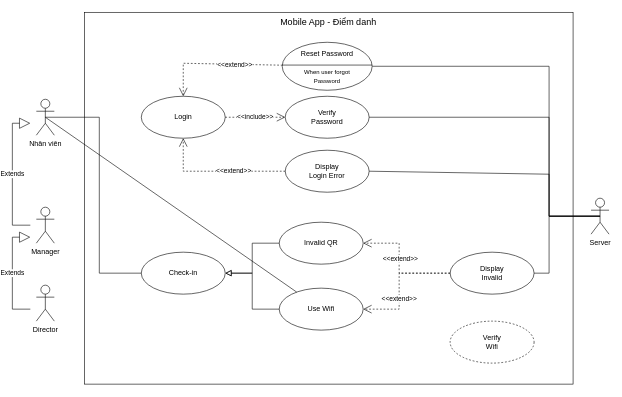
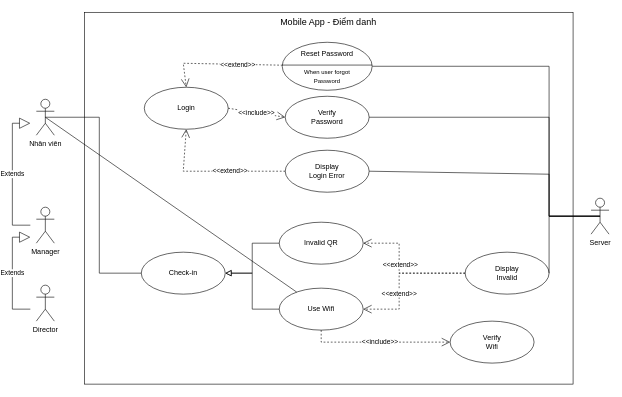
  <mxCell id="0" />
  <mxCell id="1" parent="0" />
  <mxCell id="2" value="" style="rounded=0;whiteSpace=wrap;html=1;container=0;" parent="1" vertex="1"><mxGeometry x="140" y="20" width="815" height="620" as="geometry" /></mxCell>
- <mxCell id="3" value="Login" style="ellipse;whiteSpace=wrap;html=1;container=0;" parent="1" vertex="1"><mxGeometry x="235" y="160" width="140" height="70" as="geometry" /></mxCell>
+ <mxCell id="3" value="Login" style="ellipse;whiteSpace=wrap;html=1;container=0;" parent="1" vertex="1"><mxGeometry x="240" y="145" width="140" height="70" as="geometry" /></mxCell>
  <mxCell id="4" value="&lt;font style=&quot;font-size: 15px;&quot;&gt;&amp;nbsp;Mobile App - Điểm danh&lt;/font&gt;" style="text;strokeColor=none;fillColor=none;spacingLeft=4;spacingRight=4;overflow=hidden;rotatable=0;points=[[0,0.5],[1,0.5]];portConstraint=eastwest;fontSize=12;whiteSpace=wrap;html=1;align=center;container=0;" parent="1" vertex="1"><mxGeometry x="135" y="20" width="820" height="30" as="geometry" /></mxCell>
  <mxCell id="5" value="Director" style="shape=umlActor;verticalLabelPosition=bottom;verticalAlign=top;html=1;container=0;" parent="1" vertex="1"><mxGeometry x="60" y="475" width="30" height="60" as="geometry" /></mxCell>
  <mxCell id="6" value="Nhân viên" style="shape=umlActor;verticalLabelPosition=bottom;verticalAlign=top;html=1;container=0;" parent="1" vertex="1"><mxGeometry x="60" y="165" width="30" height="60" as="geometry" /></mxCell>
  <mxCell id="7" value="Manager" style="shape=umlActor;verticalLabelPosition=bottom;verticalAlign=top;html=1;container=0;" parent="1" vertex="1"><mxGeometry x="60" y="345" width="30" height="60" as="geometry" /></mxCell>
  <mxCell id="8" value="Extends" style="endArrow=block;endSize=16;endFill=0;html=1;rounded=0;" parent="1" edge="1"><mxGeometry width="160" relative="1" as="geometry"><mxPoint x="50" y="375" as="sourcePoint" /><mxPoint x="50" y="205" as="targetPoint" /><Array as="points"><mxPoint x="20" y="375" /><mxPoint x="20" y="205" /></Array></mxGeometry></mxCell>
  <mxCell id="9" value="Extends" style="endArrow=block;endSize=16;endFill=0;html=1;rounded=0;" parent="1" edge="1"><mxGeometry width="160" relative="1" as="geometry"><mxPoint x="50" y="515" as="sourcePoint" /><mxPoint x="50" y="395" as="targetPoint" /><Array as="points"><mxPoint x="20" y="515" /><mxPoint x="20" y="395" /></Array></mxGeometry></mxCell>
  <mxCell id="10" value="Server" style="shape=umlActor;verticalLabelPosition=bottom;verticalAlign=top;html=1;container=0;" parent="1" vertex="1"><mxGeometry x="985" y="330" width="30" height="60" as="geometry" /></mxCell>
  <mxCell id="11" value="Verify&lt;br&gt;Password" style="ellipse;whiteSpace=wrap;html=1;container=0;" parent="1" vertex="1"><mxGeometry x="475" y="160" width="140" height="70" as="geometry" /></mxCell>
  <mxCell id="12" value="Display&lt;br&gt;Login Error" style="ellipse;whiteSpace=wrap;html=1;container=0;" parent="1" vertex="1"><mxGeometry x="475" y="250" width="140" height="70" as="geometry" /></mxCell>
  <mxCell id="13" value="&amp;lt;&amp;lt;extend&amp;gt;&amp;gt;" style="endArrow=open;endSize=12;dashed=1;html=1;rounded=0;exitX=0;exitY=0.5;exitDx=0;exitDy=0;entryX=0.5;entryY=1;entryDx=0;entryDy=0;" parent="1" source="12" target="3" edge="1"><mxGeometry x="-0.232" width="160" relative="1" as="geometry"><mxPoint x="435" y="290" as="sourcePoint" /><mxPoint x="595" y="290" as="targetPoint" /><Array as="points"><mxPoint x="305" y="285" /></Array><mxPoint as="offset" /></mxGeometry></mxCell>
  <mxCell id="14" value="Check-in" style="ellipse;whiteSpace=wrap;html=1;container=0;" parent="1" vertex="1"><mxGeometry x="235" y="420" width="140" height="70" as="geometry" /></mxCell>
  <mxCell id="15" value="Invalid QR" style="ellipse;whiteSpace=wrap;html=1;container=0;" parent="1" vertex="1"><mxGeometry x="465" y="370" width="140" height="70" as="geometry" /></mxCell>
  <mxCell id="16" value="Use Wifi" style="ellipse;whiteSpace=wrap;html=1;container=0;" parent="1" vertex="1"><mxGeometry x="465" y="480" width="140" height="70" as="geometry" /></mxCell>
- <mxCell id="17" value="Display&lt;br&gt;Invalid" style="ellipse;whiteSpace=wrap;html=1;container=0;" parent="1" vertex="1"><mxGeometry x="750" y="420" width="140" height="70" as="geometry" /></mxCell>
+ <mxCell id="17" value="Display&lt;br&gt;Invalid" style="ellipse;whiteSpace=wrap;html=1;container=0;" parent="1" vertex="1"><mxGeometry x="775" y="420" width="140" height="70" as="geometry" /></mxCell>
  <mxCell id="18" value="&amp;lt;&amp;lt;extend&amp;gt;&amp;gt;" style="endArrow=open;endSize=12;dashed=1;html=1;rounded=0;exitX=0;exitY=0.5;exitDx=0;exitDy=0;entryX=1;entryY=0.5;entryDx=0;entryDy=0;" parent="1" source="17" target="16" edge="1"><mxGeometry x="0.251" width="160" relative="1" as="geometry"><mxPoint x="485" y="390" as="sourcePoint" /><mxPoint x="645" y="390" as="targetPoint" /><Array as="points"><mxPoint x="665" y="455" /><mxPoint x="665" y="515" /></Array><mxPoint as="offset" /></mxGeometry></mxCell>
  <mxCell id="19" value="" style="endArrow=open;endSize=12;dashed=1;html=1;rounded=0;exitX=0;exitY=0.5;exitDx=0;exitDy=0;entryX=1;entryY=0.5;entryDx=0;entryDy=0;" parent="1" source="17" target="15" edge="1"><mxGeometry x="0.114" width="160" relative="1" as="geometry"><mxPoint x="760" y="395" as="sourcePoint" /><mxPoint x="645" y="445" as="targetPoint" /><Array as="points"><mxPoint x="665" y="455" /><mxPoint x="665" y="405" /></Array><mxPoint as="offset" /></mxGeometry></mxCell>
  <mxCell id="20" value="&amp;lt;&amp;lt;extend&amp;gt;&amp;gt;" style="edgeLabel;html=1;align=center;verticalAlign=middle;resizable=0;points=[];container=0;" parent="19" vertex="1" connectable="0"><mxGeometry x="0.126" y="-1" relative="1" as="geometry"><mxPoint as="offset" /></mxGeometry></mxCell>
- <mxCell id="21" value="Verify&lt;br&gt;Wifi" style="ellipse;whiteSpace=wrap;html=1;container=0;dashed=1;" parent="1" vertex="1"><mxGeometry x="750" y="535" width="140" height="70" as="geometry" /></mxCell>
+ <mxCell id="21" value="Verify&lt;br&gt;Wifi" style="ellipse;whiteSpace=wrap;html=1;container=0;" parent="1" vertex="1"><mxGeometry x="750" y="535" width="140" height="70" as="geometry" /></mxCell>
+ <mxCell id="22" value="&amp;lt;&amp;lt;include&amp;gt;&amp;gt;" style="endArrow=open;endSize=12;dashed=1;html=1;rounded=0;exitX=0.5;exitY=1;exitDx=0;exitDy=0;entryX=0;entryY=0.5;entryDx=0;entryDy=0;" parent="1" source="16" target="21" edge="1"><mxGeometry width="160" relative="1" as="geometry"><mxPoint x="455" y="390" as="sourcePoint" /><mxPoint x="615" y="390" as="targetPoint" /><Array as="points"><mxPoint x="535" y="570" /></Array></mxGeometry></mxCell>
  <mxCell id="23" value="&amp;lt;&amp;lt;include&amp;gt;&amp;gt;" style="endArrow=open;endSize=12;dashed=1;html=1;rounded=0;exitX=1;exitY=0.5;exitDx=0;exitDy=0;entryX=0;entryY=0.5;entryDx=0;entryDy=0;" parent="1" source="3" target="11" edge="1"><mxGeometry width="160" relative="1" as="geometry"><mxPoint x="365" y="250" as="sourcePoint" /><mxPoint x="525" y="250" as="targetPoint" /><Array as="points" /><mxPoint as="offset" /></mxGeometry></mxCell>
  <mxCell id="24" value="" style="endArrow=none;html=1;rounded=0;entryX=1;entryY=0.5;entryDx=0;entryDy=0;exitX=0.5;exitY=0.5;exitDx=0;exitDy=0;exitPerimeter=0;" parent="1" source="10" target="11" edge="1"><mxGeometry width="50" height="50" relative="1" as="geometry"><mxPoint x="1000" y="330" as="sourcePoint" /><mxPoint x="435" y="350" as="targetPoint" /><Array as="points"><mxPoint x="915" y="360" /><mxPoint x="915" y="195" /></Array></mxGeometry></mxCell>
  <mxCell id="25" value="" style="endArrow=none;html=1;rounded=0;exitX=0.5;exitY=0.5;exitDx=0;exitDy=0;exitPerimeter=0;" parent="1" source="6" target="16" edge="1"><mxGeometry width="50" height="50" relative="1" as="geometry"><mxPoint x="385" y="400" as="sourcePoint" /><mxPoint x="435" y="350" as="targetPoint" /></mxGeometry></mxCell>
  <mxCell id="26" value="" style="endArrow=none;html=1;rounded=0;exitX=0.5;exitY=0.5;exitDx=0;exitDy=0;exitPerimeter=0;entryX=0;entryY=0.5;entryDx=0;entryDy=0;" parent="1" source="6" target="14" edge="1"><mxGeometry width="50" height="50" relative="1" as="geometry"><mxPoint x="545" y="390" as="sourcePoint" /><mxPoint x="595" y="340" as="targetPoint" /><Array as="points"><mxPoint x="165" y="195" /><mxPoint x="165" y="455" /></Array></mxGeometry></mxCell>
  <mxCell id="27" value="" style="endArrow=none;html=1;rounded=0;exitX=0.5;exitY=0.5;exitDx=0;exitDy=0;exitPerimeter=0;entryX=1;entryY=0.5;entryDx=0;entryDy=0;" parent="1" source="10" target="17" edge="1"><mxGeometry width="50" height="50" relative="1" as="geometry"><mxPoint x="965" y="500" as="sourcePoint" /><mxPoint x="1015" y="450" as="targetPoint" /><Array as="points"><mxPoint x="915" y="360" /><mxPoint x="915" y="455" /></Array></mxGeometry></mxCell>
  <mxCell id="28" value="&amp;lt;&amp;lt;extend&amp;gt;&amp;gt;" style="endArrow=open;endSize=12;dashed=1;html=1;rounded=0;exitX=0.004;exitY=0.506;exitDx=0;exitDy=0;entryX=0.5;entryY=0;entryDx=0;entryDy=0;exitPerimeter=0;" parent="1" source="33" target="3" edge="1"><mxGeometry x="-0.275" width="160" relative="1" as="geometry"><mxPoint x="477.5" y="105" as="sourcePoint" /><mxPoint x="615" y="250" as="targetPoint" /><Array as="points"><mxPoint x="305" y="105" /></Array><mxPoint as="offset" /></mxGeometry></mxCell>
  <mxCell id="29" value="" style="endArrow=none;html=1;rounded=0;exitX=1;exitY=0.5;exitDx=0;exitDy=0;entryX=0.5;entryY=0.5;entryDx=0;entryDy=0;entryPerimeter=0;" parent="1" source="31" target="10" edge="1"><mxGeometry width="50" height="50" relative="1" as="geometry"><mxPoint x="617.5" y="105" as="sourcePoint" /><mxPoint x="665" y="250" as="targetPoint" /><Array as="points"><mxPoint x="915" y="110" /><mxPoint x="915" y="360" /></Array></mxGeometry></mxCell>
  <mxCell id="30" value="" style="endArrow=none;html=1;rounded=0;exitX=1;exitY=0.5;exitDx=0;exitDy=0;entryX=0.5;entryY=0.5;entryDx=0;entryDy=0;entryPerimeter=0;" parent="1" source="12" target="10" edge="1"><mxGeometry width="50" height="50" relative="1" as="geometry"><mxPoint x="685" y="320" as="sourcePoint" /><mxPoint x="735" y="270" as="targetPoint" /><Array as="points"><mxPoint x="915" y="290" /><mxPoint x="915" y="360" /></Array></mxGeometry></mxCell>
  <mxCell id="31" value="" style="shape=ellipse;container=0;horizontal=1;horizontalStack=0;resizeParent=1;resizeParentMax=0;resizeLast=0;html=1;dashed=0;collapsible=0;" parent="1" vertex="1"><mxGeometry y="70" width="150" height="80" as="geometry" x="470" /></mxCell>
  <mxCell id="32" value="Reset Password" style="html=1;strokeColor=none;fillColor=none;align=center;verticalAlign=middle;rotatable=0;whiteSpace=wrap;container=0;" parent="1" vertex="1"><mxGeometry y="78" width="150" height="24" as="geometry" x="470" /></mxCell>
  <mxCell id="33" value="" style="line;strokeWidth=1;fillColor=none;rotatable=0;labelPosition=right;points=[];portConstraint=eastwest;dashed=0;resizeWidth=1;container=0;" parent="1" vertex="1"><mxGeometry y="90" width="150" height="36" as="geometry" x="470" /></mxCell>
  <mxCell id="34" value="&lt;font style=&quot;font-size: 10px;&quot;&gt;When user forgot &lt;br&gt;Password&lt;/font&gt;" style="text;html=1;align=center;verticalAlign=middle;rotatable=0;fillColor=none;strokeColor=none;whiteSpace=wrap;container=0;" parent="1" vertex="1"><mxGeometry y="120.003" width="150" height="14" as="geometry" x="470" /></mxCell>
  <mxCell id="35" value="" style="endArrow=block;html=1;rounded=0;align=center;verticalAlign=bottom;endFill=0;labelBackgroundColor=none;endSize=8;entryX=1;entryY=0.5;entryDx=0;entryDy=0;exitX=0;exitY=0.5;exitDx=0;exitDy=0;" edge="1" parent="1" source="16" target="14"><mxGeometry relative="1" as="geometry"><mxPoint x="-70" y="630" as="sourcePoint" /><mxPoint x="90" y="630" as="targetPoint" /><Array as="points"><mxPoint x="420" y="515" /><mxPoint x="420" y="455" /></Array></mxGeometry></mxCell>
  <mxCell id="36" value="" style="resizable=0;html=1;align=center;verticalAlign=top;labelBackgroundColor=none;" connectable="0" vertex="1" parent="35"><mxGeometry relative="1" as="geometry" /></mxCell>
  <mxCell id="37" value="" style="endArrow=block;html=1;rounded=0;align=center;verticalAlign=bottom;endFill=0;labelBackgroundColor=none;endSize=8;entryX=1;entryY=0.5;entryDx=0;entryDy=0;exitX=0;exitY=0.5;exitDx=0;exitDy=0;" edge="1" parent="1" source="15" target="14"><mxGeometry relative="1" as="geometry"><mxPoint x="-60" y="640" as="sourcePoint" /><mxPoint x="100" y="640" as="targetPoint" /><Array as="points"><mxPoint x="420" y="405" /><mxPoint x="420" y="455" /></Array></mxGeometry></mxCell>
  <mxCell id="38" value="" style="resizable=0;html=1;align=center;verticalAlign=top;labelBackgroundColor=none;" connectable="0" vertex="1" parent="37"><mxGeometry relative="1" as="geometry" /></mxCell>
